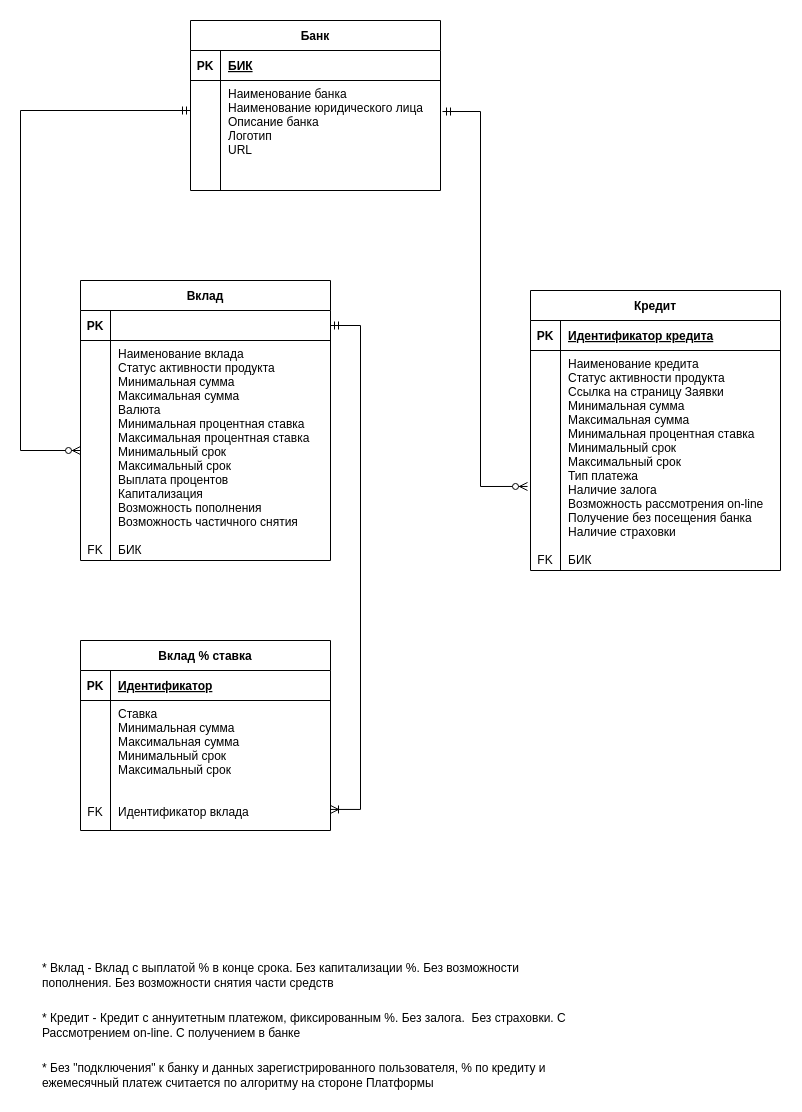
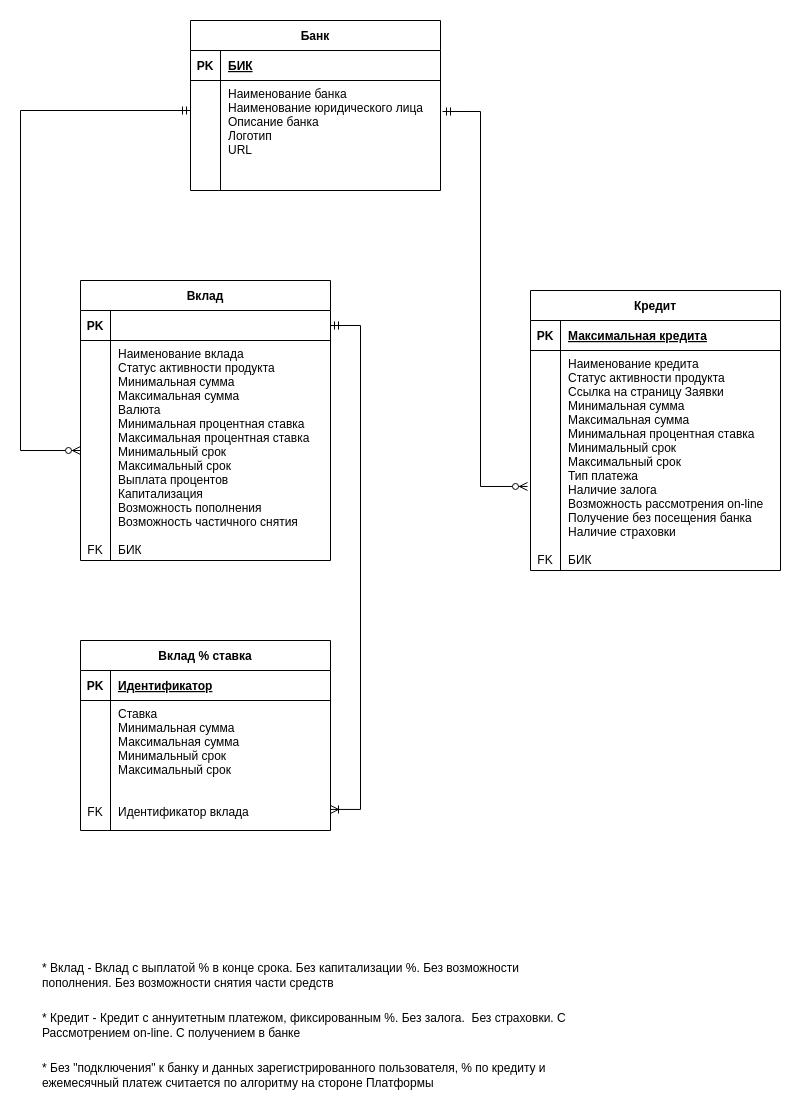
  <mxCell id="0" />
  <mxCell id="1" parent="0" />
  <mxCell id="2" value="Кредит" style="shape=table;startSize=30;container=1;collapsible=1;childLayout=tableLayout;fixedRows=1;rowLines=0;fontStyle=1;align=center;resizeLast=1;" parent="1" vertex="1"><mxGeometry x="530" y="290" width="250" height="280" as="geometry" /></mxCell>
  <mxCell id="3" value="" style="shape=partialRectangle;collapsible=0;dropTarget=0;pointerEvents=0;fillColor=none;points=[[0,0.5],[1,0.5]];portConstraint=eastwest;top=0;left=0;right=0;bottom=1;" parent="2" vertex="1"><mxGeometry y="30" width="250" height="30" as="geometry" /></mxCell>
  <mxCell id="4" value="PK" style="shape=partialRectangle;overflow=hidden;connectable=0;fillColor=none;top=0;left=0;bottom=0;right=0;fontStyle=1;" parent="3" vertex="1"><mxGeometry width="30" height="30" as="geometry"><mxRectangle width="30" height="30" as="alternateBounds" /></mxGeometry></mxCell>
- <mxCell id="5" value="Идентификатор кредита" style="shape=partialRectangle;overflow=hidden;connectable=0;fillColor=none;top=0;left=0;bottom=0;right=0;align=left;spacingLeft=6;fontStyle=5;" parent="3" vertex="1"><mxGeometry x="30" width="220" height="30" as="geometry"><mxRectangle width="220" height="30" as="alternateBounds" /></mxGeometry></mxCell>
+ <mxCell id="5" value="Максимальная кредита" style="shape=partialRectangle;overflow=hidden;connectable=0;fillColor=none;top=0;left=0;bottom=0;right=0;align=left;spacingLeft=6;fontStyle=5;" parent="3" vertex="1"><mxGeometry x="30" width="220" height="30" as="geometry"><mxRectangle width="220" height="30" as="alternateBounds" /></mxGeometry></mxCell>
  <mxCell id="6" value="" style="shape=partialRectangle;collapsible=0;dropTarget=0;pointerEvents=0;fillColor=none;points=[[0,0.5],[1,0.5]];portConstraint=eastwest;top=0;left=0;right=0;bottom=0;" parent="2" vertex="1"><mxGeometry y="60" width="250" height="220" as="geometry" /></mxCell>
  <mxCell id="7" value="&#10;&#10;&#10;&#10;&#10;&#10;&#10;&#10;&#10;&#10;&#10;&#10;&#10;&#10;FK" style="shape=partialRectangle;overflow=hidden;connectable=0;fillColor=none;top=0;left=0;bottom=0;right=0;verticalAlign=top;" parent="6" vertex="1"><mxGeometry width="30" height="220" as="geometry"><mxRectangle width="30" height="220" as="alternateBounds" /></mxGeometry></mxCell>
  <mxCell id="8" value="Наименование кредита&#10;Статус активности продукта&#10;Ссылка на страницу Заявки&#10;Минимальная сумма&#10;Максимальная сумма&#10;Минимальная процентная ставка&#10;Минимальный срок&#10;Максимальный срок&#10;Тип платежа&#10;Наличие залога&#10;Возможность рассмотрения on-line&#10;Получение без посещения банка&#10;Наличие страховки&#10;&#10;БИК" style="shape=partialRectangle;overflow=hidden;connectable=0;fillColor=none;top=0;left=0;bottom=0;right=0;align=left;spacingLeft=6;verticalAlign=top;" parent="6" vertex="1"><mxGeometry x="30" width="220" height="220" as="geometry"><mxRectangle width="220" height="220" as="alternateBounds" /></mxGeometry></mxCell>
  <mxCell id="9" value="Банк" style="shape=table;startSize=30;container=1;collapsible=1;childLayout=tableLayout;fixedRows=1;rowLines=0;fontStyle=1;align=center;resizeLast=1;" parent="1" vertex="1"><mxGeometry x="190" y="20" width="250" height="170" as="geometry" /></mxCell>
  <mxCell id="10" value="" style="shape=partialRectangle;collapsible=0;dropTarget=0;pointerEvents=0;fillColor=none;points=[[0,0.5],[1,0.5]];portConstraint=eastwest;top=0;left=0;right=0;bottom=1;" parent="9" vertex="1"><mxGeometry y="30" width="250" height="30" as="geometry" /></mxCell>
  <mxCell id="11" value="PK" style="shape=partialRectangle;overflow=hidden;connectable=0;fillColor=none;top=0;left=0;bottom=0;right=0;fontStyle=1;" parent="10" vertex="1"><mxGeometry width="30" height="30" as="geometry"><mxRectangle width="30" height="30" as="alternateBounds" /></mxGeometry></mxCell>
  <mxCell id="12" value="БИК" style="shape=partialRectangle;overflow=hidden;connectable=0;fillColor=none;top=0;left=0;bottom=0;right=0;align=left;spacingLeft=6;fontStyle=5;" parent="10" vertex="1"><mxGeometry x="30" width="220" height="30" as="geometry"><mxRectangle width="220" height="30" as="alternateBounds" /></mxGeometry></mxCell>
  <mxCell id="13" value="" style="shape=partialRectangle;collapsible=0;dropTarget=0;pointerEvents=0;fillColor=none;points=[[0,0.5],[1,0.5]];portConstraint=eastwest;top=0;left=0;right=0;bottom=0;" parent="9" vertex="1"><mxGeometry y="60" width="250" height="110" as="geometry" /></mxCell>
  <mxCell id="14" value="&#10;&#10;&#10;" style="shape=partialRectangle;overflow=hidden;connectable=0;fillColor=none;top=0;left=0;bottom=0;right=0;" parent="13" vertex="1"><mxGeometry width="30" height="110" as="geometry"><mxRectangle width="30" height="110" as="alternateBounds" /></mxGeometry></mxCell>
  <mxCell id="15" value="Наименование банка&#10;Наименование юридического лица&#10;Описание банка&#10;Логотип&#10;URL&#10;" style="shape=partialRectangle;overflow=hidden;connectable=0;fillColor=none;top=0;left=0;bottom=0;right=0;align=left;spacingLeft=6;verticalAlign=top;" parent="13" vertex="1"><mxGeometry x="30" width="220" height="110" as="geometry"><mxRectangle width="220" height="110" as="alternateBounds" /></mxGeometry></mxCell>
  <mxCell id="16" value="Вклад" style="shape=table;startSize=30;container=1;collapsible=1;childLayout=tableLayout;fixedRows=1;rowLines=0;fontStyle=1;align=center;resizeLast=1;" parent="1" vertex="1"><mxGeometry x="80" y="280" width="250" height="280" as="geometry" /></mxCell>
  <mxCell id="17" value="" style="shape=partialRectangle;collapsible=0;dropTarget=0;pointerEvents=0;fillColor=none;points=[[0,0.5],[1,0.5]];portConstraint=eastwest;top=0;left=0;right=0;bottom=1;" parent="16" vertex="1"><mxGeometry y="30" width="250" height="30" as="geometry" /></mxCell>
  <mxCell id="18" value="PK" style="shape=partialRectangle;overflow=hidden;connectable=0;fillColor=none;top=0;left=0;bottom=0;right=0;fontStyle=1;" parent="17" vertex="1"><mxGeometry width="30" height="30" as="geometry"><mxRectangle width="30" height="30" as="alternateBounds" /></mxGeometry></mxCell>
  <mxCell id="19" value="" style="shape=partialRectangle;collapsible=0;dropTarget=0;pointerEvents=0;fillColor=none;points=[[0,0.5],[1,0.5]];portConstraint=eastwest;top=0;left=0;right=0;bottom=0;" parent="16" vertex="1"><mxGeometry y="60" width="250" height="220" as="geometry" /></mxCell>
  <mxCell id="20" value="&#10;&#10;&#10;&#10;&#10;&#10;&#10;&#10;&#10;&#10;&#10;&#10;&#10;&#10;FK" style="shape=partialRectangle;overflow=hidden;connectable=0;fillColor=none;top=0;left=0;bottom=0;right=0;verticalAlign=top;" parent="19" vertex="1"><mxGeometry width="30" height="220" as="geometry"><mxRectangle width="30" height="220" as="alternateBounds" /></mxGeometry></mxCell>
  <mxCell id="21" value="Наименование вклада&#10;Статус активности продукта&#10;Минимальная сумма&#10;Максимальная сумма&#10;Валюта&#10;Минимальная процентная ставка&#10;Максимальная процентная ставка&#10;Минимальный срок&#10;Максимальный срок&#10;Выплата процентов&#10;Капитализация&#10;Возможность пополнения&#10;Возможность частичного снятия&#10;&#10;БИК" style="shape=partialRectangle;overflow=hidden;connectable=0;fillColor=none;top=0;left=0;bottom=0;right=0;align=left;spacingLeft=6;verticalAlign=top;" parent="19" vertex="1"><mxGeometry x="30" width="220" height="220" as="geometry"><mxRectangle width="220" height="220" as="alternateBounds" /></mxGeometry></mxCell>
  <mxCell id="22" value="" style="edgeStyle=orthogonalEdgeStyle;fontSize=12;html=1;endArrow=ERzeroToMany;startArrow=ERmandOne;rounded=0;movable=1;resizable=1;rotatable=1;deletable=1;editable=1;connectable=1;" parent="1" source="9" target="19" edge="1"><mxGeometry width="100" height="100" relative="1" as="geometry"><mxPoint x="370" y="410" as="sourcePoint" /><mxPoint x="470" y="310" as="targetPoint" /><Array as="points"><mxPoint x="20" y="110" /><mxPoint x="20" y="450" /></Array></mxGeometry></mxCell>
  <mxCell id="23" value="" style="edgeStyle=entityRelationEdgeStyle;fontSize=12;html=1;endArrow=ERoneToMany;startArrow=ERmandOne;rounded=0;sketch=0;entryX=1;entryY=0.838;entryDx=0;entryDy=0;entryPerimeter=0;" parent="1" source="17" target="31" edge="1"><mxGeometry width="100" height="100" relative="1" as="geometry"><mxPoint x="370" y="910" as="sourcePoint" /><mxPoint x="295" y="850" as="targetPoint" /></mxGeometry></mxCell>
  <mxCell id="24" value="* Вклад - Вклад с выплатой % в конце срока. Без капитализации %. Без возможности пополнения. Без возможности снятия части средств&amp;nbsp;" style="text;html=1;strokeColor=none;fillColor=none;align=left;verticalAlign=middle;whiteSpace=wrap;rounded=0;" parent="1" vertex="1"><mxGeometry x="40" y="960" width="550" height="30" as="geometry" /></mxCell>
  <mxCell id="25" value="* Кредит - Кредит с аннуитетным платежом, фиксированным %. Без залога.&amp;nbsp; Без страховки. С Рассмотрением on-line. С получением в банке" style="text;html=1;strokeColor=none;fillColor=none;align=left;verticalAlign=middle;whiteSpace=wrap;rounded=0;" parent="1" vertex="1"><mxGeometry x="40" y="1010" width="550" height="30" as="geometry" /></mxCell>
  <mxCell id="26" value="" style="edgeStyle=orthogonalEdgeStyle;fontSize=12;html=1;endArrow=ERzeroToMany;startArrow=ERmandOne;rounded=0;exitX=1.008;exitY=0.282;exitDx=0;exitDy=0;entryX=-0.012;entryY=0.618;entryDx=0;entryDy=0;exitPerimeter=0;entryPerimeter=0;" parent="1" source="13" target="6" edge="1"><mxGeometry width="100" height="100" relative="1" as="geometry"><mxPoint x="790" y="345" as="sourcePoint" /><mxPoint x="760" y="800" as="targetPoint" /><Array as="points"><mxPoint x="480" y="111" /><mxPoint x="480" y="486" /></Array></mxGeometry></mxCell>
  <mxCell id="27" value="Вклад % ставка" style="shape=table;startSize=30;container=1;collapsible=1;childLayout=tableLayout;fixedRows=1;rowLines=0;fontStyle=1;align=center;resizeLast=1;" parent="1" vertex="1"><mxGeometry x="80" y="640" width="250" height="190" as="geometry" /></mxCell>
  <mxCell id="28" value="" style="shape=partialRectangle;collapsible=0;dropTarget=0;pointerEvents=0;fillColor=none;points=[[0,0.5],[1,0.5]];portConstraint=eastwest;top=0;left=0;right=0;bottom=1;" parent="27" vertex="1"><mxGeometry y="30" width="250" height="30" as="geometry" /></mxCell>
  <mxCell id="29" value="PK" style="shape=partialRectangle;overflow=hidden;connectable=0;fillColor=none;top=0;left=0;bottom=0;right=0;fontStyle=1;" parent="28" vertex="1"><mxGeometry width="30" height="30" as="geometry"><mxRectangle width="30" height="30" as="alternateBounds" /></mxGeometry></mxCell>
  <mxCell id="30" value="Идентификатор" style="shape=partialRectangle;overflow=hidden;connectable=0;fillColor=none;top=0;left=0;bottom=0;right=0;align=left;spacingLeft=6;fontStyle=5;" parent="28" vertex="1"><mxGeometry x="30" width="220" height="30" as="geometry"><mxRectangle width="220" height="30" as="alternateBounds" /></mxGeometry></mxCell>
  <mxCell id="31" value="" style="shape=partialRectangle;collapsible=0;dropTarget=0;pointerEvents=0;fillColor=none;points=[[0,0.5],[1,0.5]];portConstraint=eastwest;top=0;left=0;right=0;bottom=0;" parent="27" vertex="1"><mxGeometry y="60" width="250" height="130" as="geometry" /></mxCell>
  <mxCell id="32" value="&#10;&#10;&#10;&#10;&#10;&#10;&#10;FK" style="shape=partialRectangle;overflow=hidden;connectable=0;fillColor=none;top=0;left=0;bottom=0;right=0;verticalAlign=top;" parent="31" vertex="1"><mxGeometry width="30" height="130" as="geometry"><mxRectangle width="30" height="130" as="alternateBounds" /></mxGeometry></mxCell>
  <mxCell id="33" value="Ставка&#10;Минимальная сумма&#10;Максимальная сумма&#10;Минимальный срок&#10;Максимальный срок&#10;&#10;&#10;Идентификатор вклада" style="shape=partialRectangle;overflow=hidden;connectable=0;fillColor=none;top=0;left=0;bottom=0;right=0;align=left;spacingLeft=6;verticalAlign=top;" parent="31" vertex="1"><mxGeometry x="30" width="220" height="130" as="geometry"><mxRectangle width="220" height="130" as="alternateBounds" /></mxGeometry></mxCell>
  <mxCell id="34" value="* Без &quot;подключения&quot; к банку и данных зарегистрированного пользователя, % по кредиту и ежемесячный платеж считается по алгоритму на стороне Платформы" style="text;html=1;strokeColor=none;fillColor=none;align=left;verticalAlign=middle;whiteSpace=wrap;rounded=0;" parent="1" vertex="1"><mxGeometry x="40" y="1060" width="550" height="30" as="geometry" /></mxCell>
